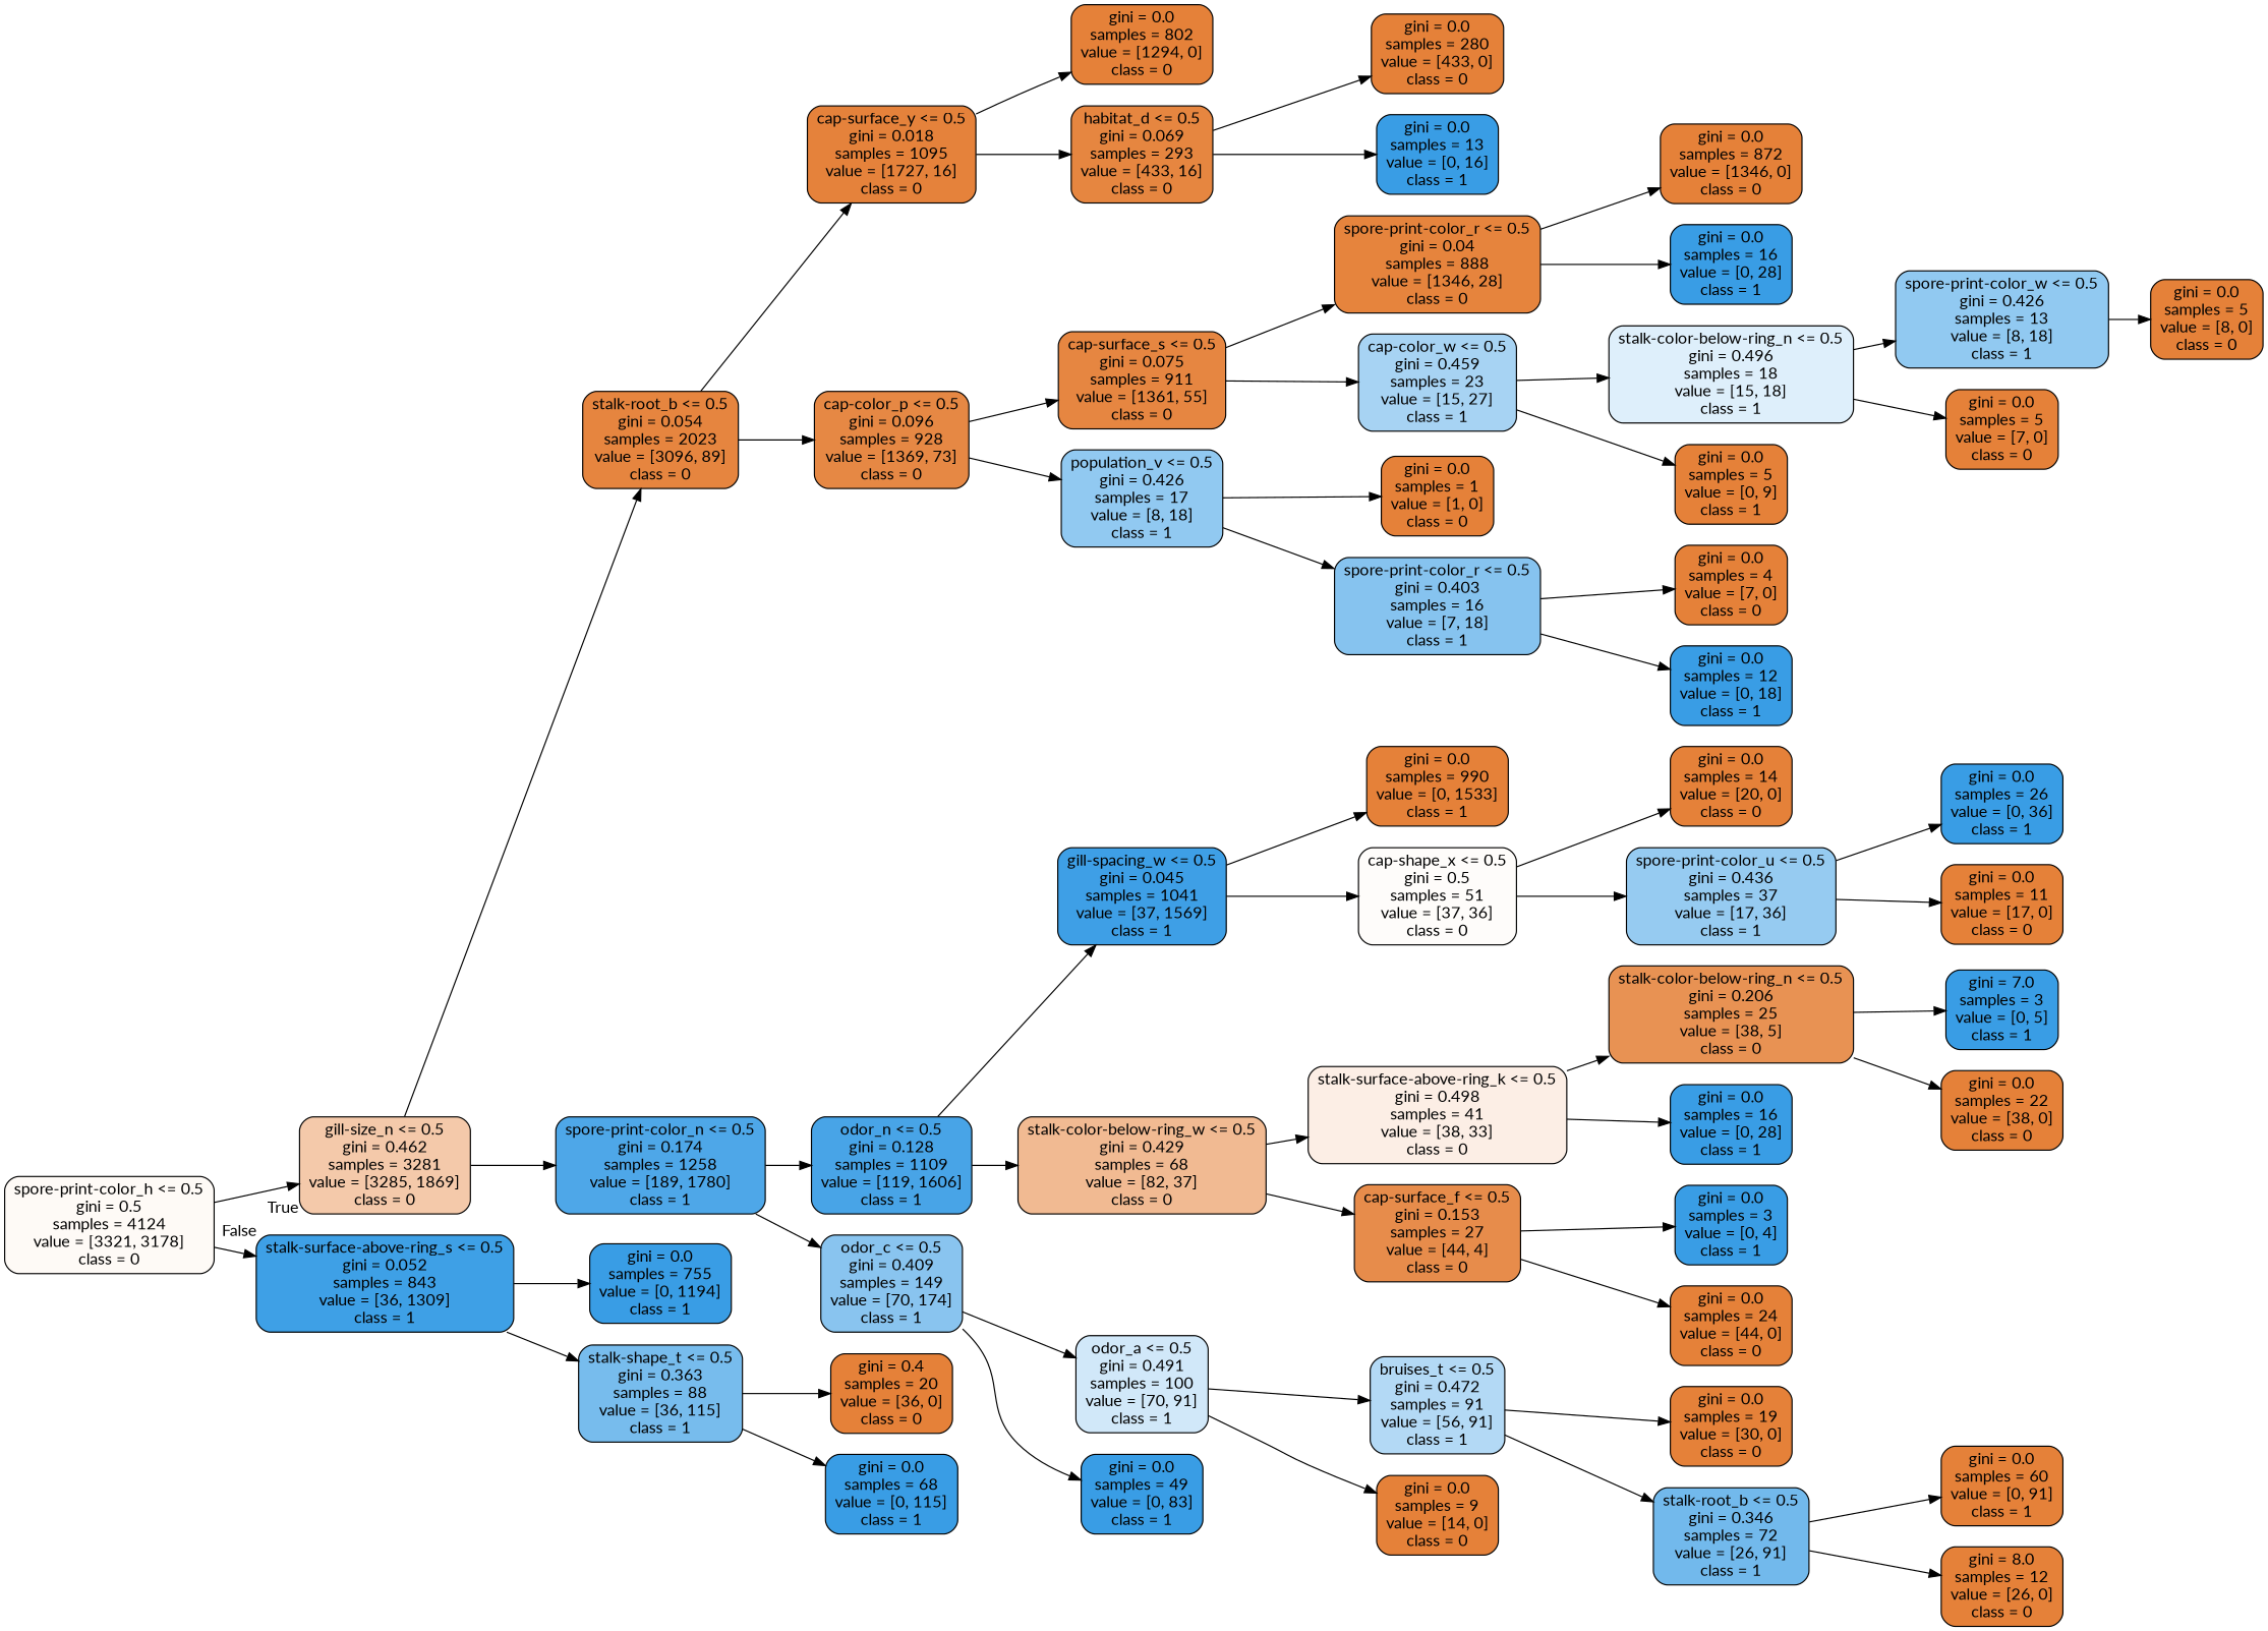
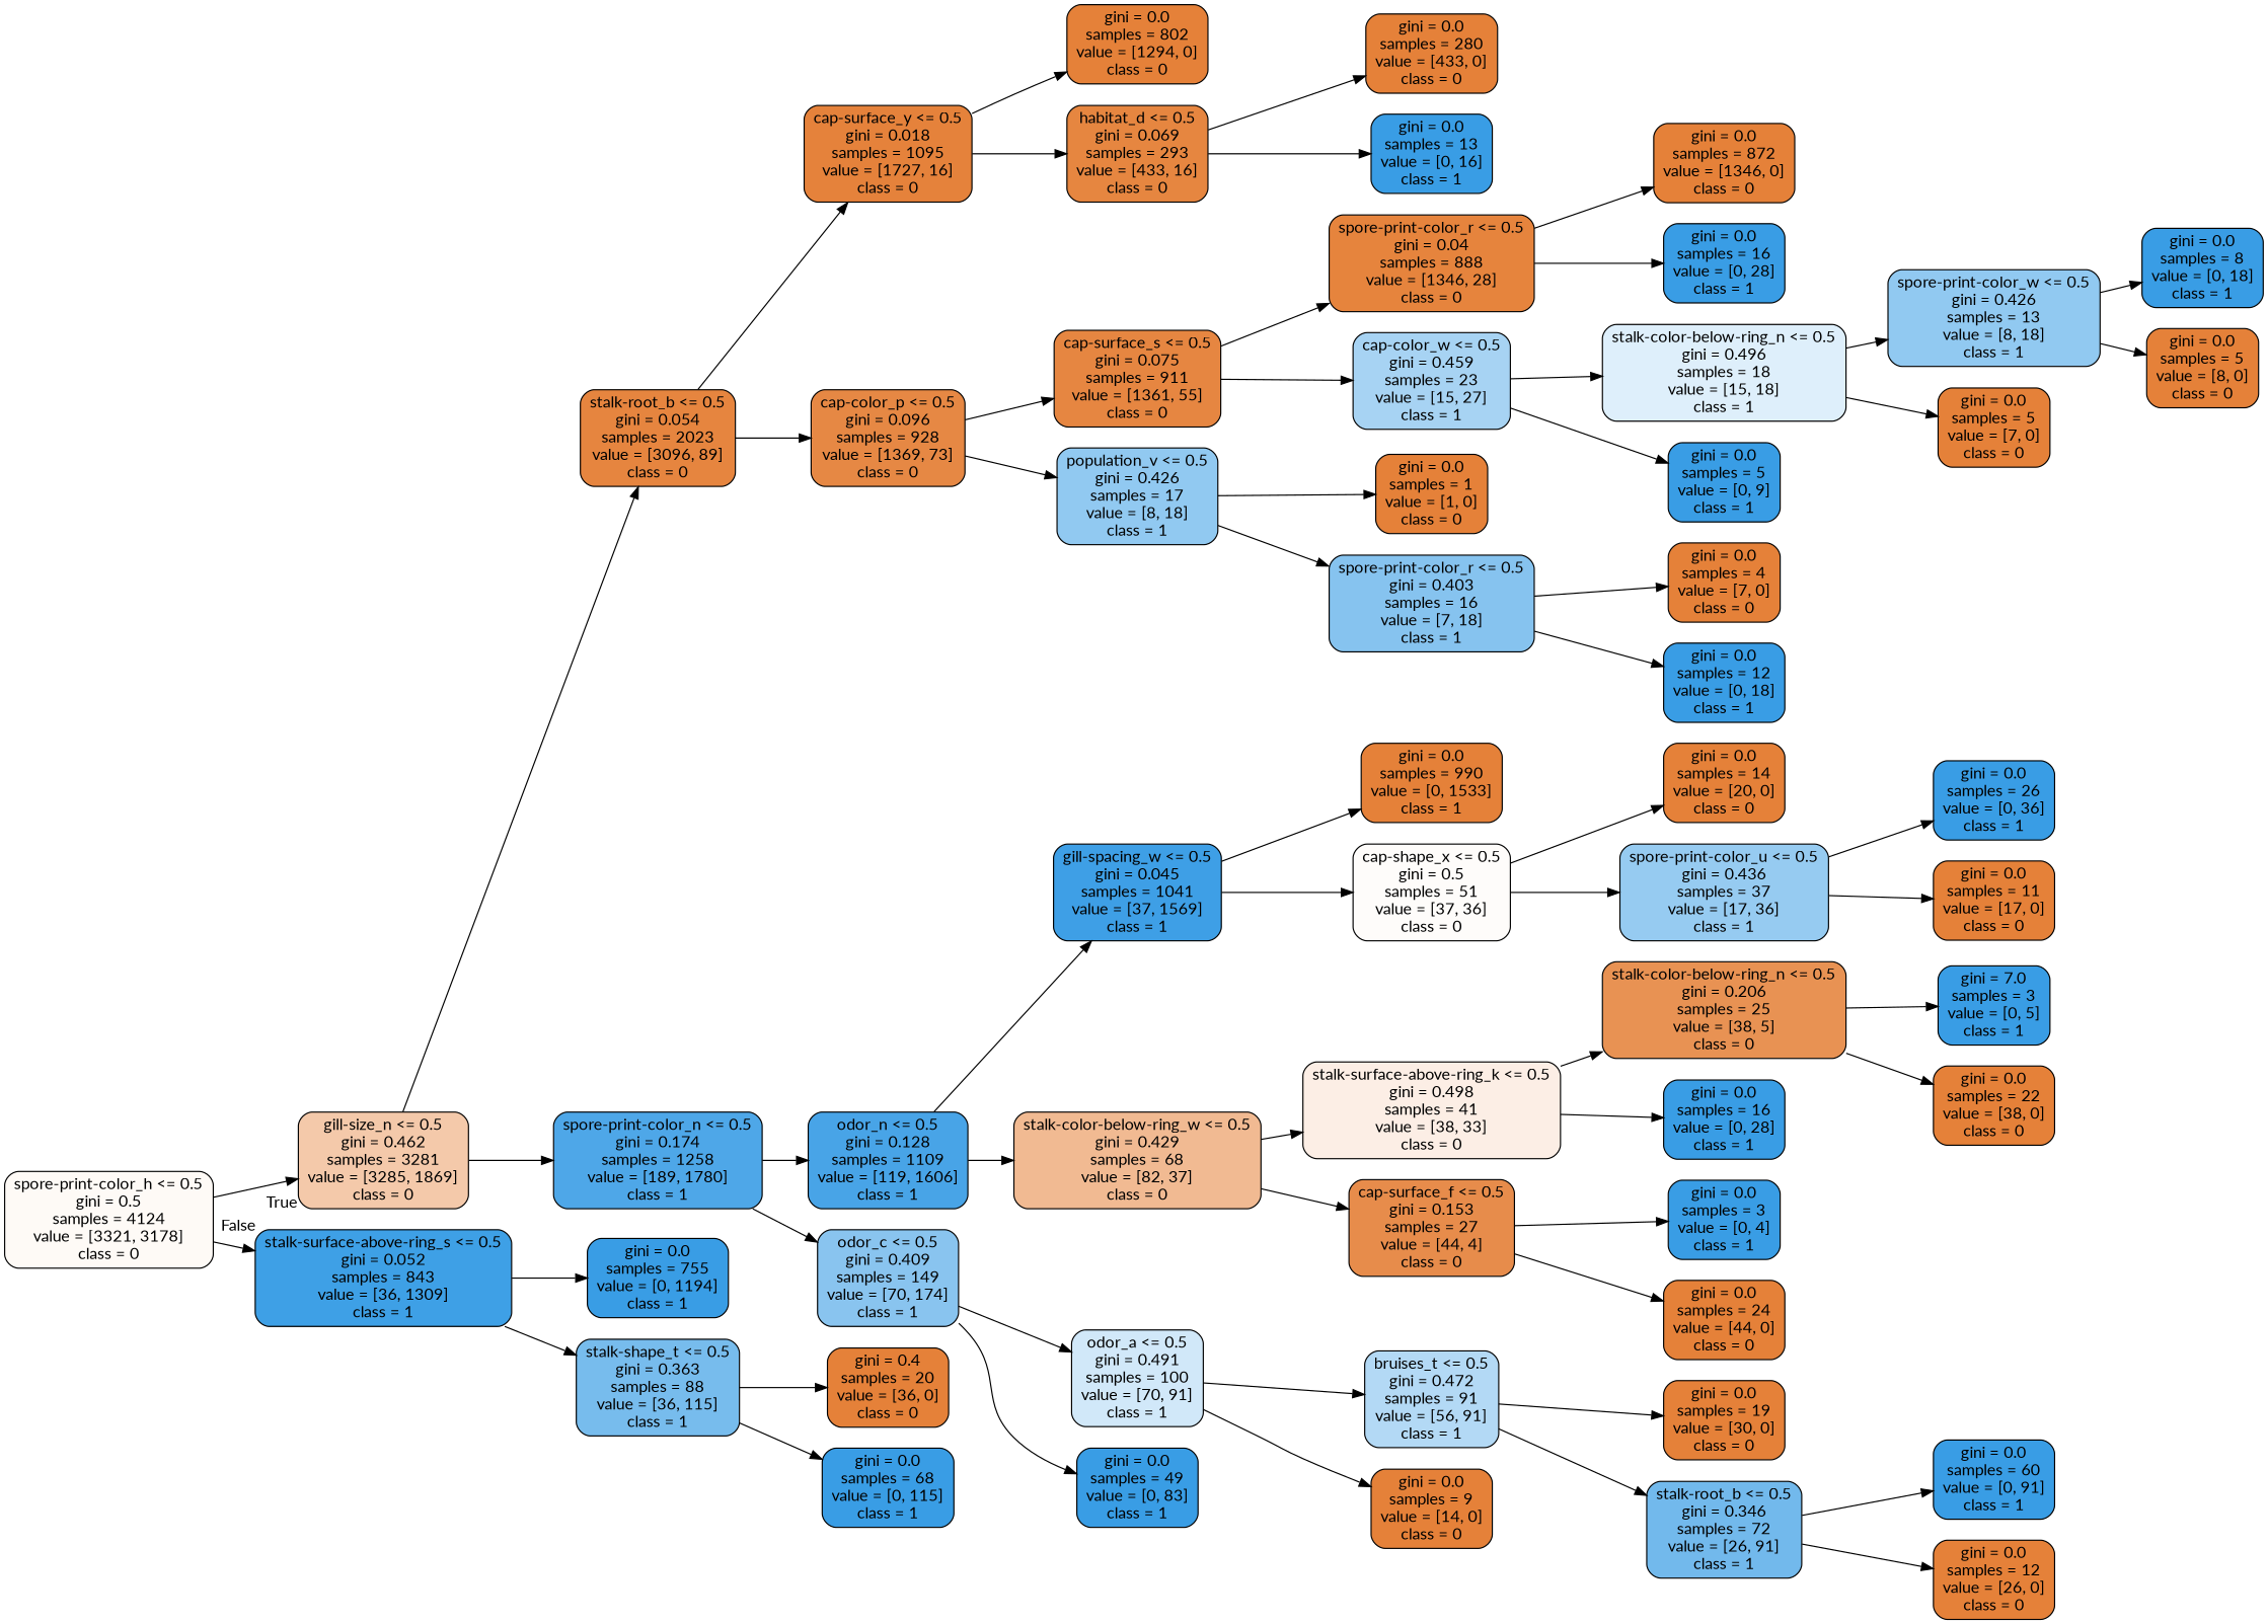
  digraph {
    fontname=Lato
    rankdir=LR
    node [color=black fillcolor="#e58139" fontname=Lato shape=box style="filled, rounded"]
    edge [fontname=Lato]
    n1 [fillcolor="#fefaf6" label="spore-print-color_h <= 0.5\ngini = 0.5\nsamples = 4124\nvalue = [3321, 3178]\nclass = 0"]
    n2 [fillcolor="#f4c9aa" label="gill-size_n <= 0.5\ngini = 0.462\nsamples = 3281\nvalue = [3285, 1869]\nclass = 0"]
    n3 [fillcolor="#3ea0e6" label="stalk-surface-above-ring_s <= 0.5\ngini = 0.052\nsamples = 843\nvalue = [36, 1309]\nclass = 1"]
    n4 [fillcolor="#e6853f" label="stalk-root_b <= 0.5\ngini = 0.054\nsamples = 2023\nvalue = [3096, 89]\nclass = 0"]
    n5 [fillcolor="#4ea7e8" label="spore-print-color_n <= 0.5\ngini = 0.174\nsamples = 1258\nvalue = [189, 1780]\nclass = 1"]
    n6 [fillcolor="#399de5" label="gini = 0.0\nsamples = 755\nvalue = [0, 1194]\nclass = 1"]
    n7 [fillcolor="#77bced" label="stalk-shape_t <= 0.5\ngini = 0.363\nsamples = 88\nvalue = [36, 115]\nclass = 1"]
    n8 [fillcolor="#e5823b" label="cap-surface_y <= 0.5\ngini = 0.018\nsamples = 1095\nvalue = [1727, 16]\nclass = 0"]
    n9 [fillcolor="#e68844" label="cap-color_p <= 0.5\ngini = 0.096\nsamples = 928\nvalue = [1369, 73]\nclass = 0"]
    n10 [fillcolor="#48a4e7" label="odor_n <= 0.5\ngini = 0.128\nsamples = 1109\nvalue = [119, 1606]\nclass = 1"]
    n11 [fillcolor="#89c4ef" label="odor_c <= 0.5\ngini = 0.409\nsamples = 149\nvalue = [70, 174]\nclass = 1"]
    n12 [label="gini = 0.0\nsamples = 802\nvalue = [1294, 0]\nclass = 0"]
    n13 [fillcolor="#e68640" label="habitat_d <= 0.5\ngini = 0.069\nsamples = 293\nvalue = [433, 16]\nclass = 0"]
    n14 [fillcolor="#e68641" label="cap-surface_s <= 0.5\ngini = 0.075\nsamples = 911\nvalue = [1361, 55]\nclass = 0"]
    n15 [fillcolor="#91c9f1" label="population_v <= 0.5\ngini = 0.426\nsamples = 17\nvalue = [8, 18]\nclass = 1"]
    n16 [label="gini = 0.0\nsamples = 280\nvalue = [433, 0]\nclass = 0"]
    n17 [fillcolor="#399de5" label="gini = 0.0\nsamples = 13\nvalue = [0, 16]\nclass = 1"]
    n18 [fillcolor="#e6843d" label="spore-print-color_r <= 0.5\ngini = 0.04\nsamples = 888\nvalue = [1346, 28]\nclass = 0"]
    n19 [fillcolor="#a7d3f3" label="cap-color_w <= 0.5\ngini = 0.459\nsamples = 23\nvalue = [15, 27]\nclass = 1"]
    n20 [label="gini = 0.0\nsamples = 1\nvalue = [1, 0]\nclass = 0"]
    n21 [fillcolor="#86c3ef" label="spore-print-color_r <= 0.5\ngini = 0.403\nsamples = 16\nvalue = [7, 18]\nclass = 1"]
    n22 [label="gini = 0.0\nsamples = 872\nvalue = [1346, 0]\nclass = 0"]
    n23 [fillcolor="#399de5" label="gini = 0.0\nsamples = 16\nvalue = [0, 28]\nclass = 1"]
    n24 [fillcolor="#deeffb" label="stalk-color-below-ring_n <= 0.5\ngini = 0.496\nsamples = 18\nvalue = [15, 18]\nclass = 1"]
-   n25 [label="gini = 0.0\nsamples = 5\nvalue = [0, 9]\nclass = 1"]
+   n25 [fillcolor="#399de5" label="gini = 0.0\nsamples = 5\nvalue = [0, 9]\nclass = 1"]
    n26 [fillcolor="#91c9f1" label="spore-print-color_w <= 0.5\ngini = 0.426\nsamples = 13\nvalue = [8, 18]\nclass = 1"]
    n27 [label="gini = 0.0\nsamples = 5\nvalue = [7, 0]\nclass = 0"]
+   n28 [fillcolor="#399de5" label="gini = 0.0\nsamples = 8\nvalue = [0, 18]\nclass = 1"]
    n29 [label="gini = 0.0\nsamples = 5\nvalue = [8, 0]\nclass = 0"]
    n30 [label="gini = 0.0\nsamples = 4\nvalue = [7, 0]\nclass = 0"]
    n31 [fillcolor="#399de5" label="gini = 0.0\nsamples = 12\nvalue = [0, 18]\nclass = 1"]
    n32 [fillcolor="#3e9fe6" label="gill-spacing_w <= 0.5\ngini = 0.045\nsamples = 1041\nvalue = [37, 1569]\nclass = 1"]
    n33 [fillcolor="#f1ba92" label="stalk-color-below-ring_w <= 0.5\ngini = 0.429\nsamples = 68\nvalue = [82, 37]\nclass = 0"]
    n34 [fillcolor="#d1e8f9" label="odor_a <= 0.5\ngini = 0.491\nsamples = 100\nvalue = [70, 91]\nclass = 1"]
    n35 [fillcolor="#399de5" label="gini = 0.0\nsamples = 49\nvalue = [0, 83]\nclass = 1"]
    n36 [label="gini = 0.0\nsamples = 990\nvalue = [0, 1533]\nclass = 1"]
    n37 [fillcolor="#fefcfa" label="cap-shape_x <= 0.5\ngini = 0.5\nsamples = 51\nvalue = [37, 36]\nclass = 0"]
    n38 [fillcolor="#fceee5" label="stalk-surface-above-ring_k <= 0.5\ngini = 0.498\nsamples = 41\nvalue = [38, 33]\nclass = 0"]
    n39 [fillcolor="#e78c4b" label="cap-surface_f <= 0.5\ngini = 0.153\nsamples = 27\nvalue = [44, 4]\nclass = 0"]
    n40 [label="gini = 0.0\nsamples = 14\nvalue = [20, 0]\nclass = 0"]
    n41 [fillcolor="#96cbf1" label="spore-print-color_u <= 0.5\ngini = 0.436\nsamples = 37\nvalue = [17, 36]\nclass = 1"]
    n42 [fillcolor="#399de5" label="gini = 0.0\nsamples = 26\nvalue = [0, 36]\nclass = 1"]
    n43 [label="gini = 0.0\nsamples = 11\nvalue = [17, 0]\nclass = 0"]
    n44 [fillcolor="#e89253" label="stalk-color-below-ring_n <= 0.5\ngini = 0.206\nsamples = 25\nvalue = [38, 5]\nclass = 0"]
    n45 [fillcolor="#399de5" label="gini = 0.0\nsamples = 16\nvalue = [0, 28]\nclass = 1"]
    n46 [fillcolor="#399de5" label="gini = 0.0\nsamples = 3\nvalue = [0, 4]\nclass = 1"]
    n47 [label="gini = 0.0\nsamples = 24\nvalue = [44, 0]\nclass = 0"]
    n48 [fillcolor="#399de5" label="gini = 7.0\nsamples = 3\nvalue = [0, 5]\nclass = 1"]
    n49 [label="gini = 0.0\nsamples = 22\nvalue = [38, 0]\nclass = 0"]
    n50 [fillcolor="#b3d9f5" label="bruises_t <= 0.5\ngini = 0.472\nsamples = 91\nvalue = [56, 91]\nclass = 1"]
    n51 [label="gini = 0.0\nsamples = 9\nvalue = [14, 0]\nclass = 0"]
    n52 [label="gini = 0.0\nsamples = 19\nvalue = [30, 0]\nclass = 0"]
    n53 [fillcolor="#72b9ec" label="stalk-root_b <= 0.5\ngini = 0.346\nsamples = 72\nvalue = [26, 91]\nclass = 1"]
-   n54 [label="gini = 0.0\nsamples = 60\nvalue = [0, 91]\nclass = 1"]
-   n55 [label="gini = 8.0\nsamples = 12\nvalue = [26, 0]\nclass = 0"]
+   n54 [fillcolor="#399de5" label="gini = 0.0\nsamples = 60\nvalue = [0, 91]\nclass = 1"]
+   n55 [label="gini = 0.0\nsamples = 12\nvalue = [26, 0]\nclass = 0"]
    n56 [label="gini = 0.4\nsamples = 20\nvalue = [36, 0]\nclass = 0"]
    n57 [fillcolor="#399de5" label="gini = 0.0\nsamples = 68\nvalue = [0, 115]\nclass = 1"]
    n1 -> n2 [headlabel=True labelangle=45 labeldistance=2.5]
    n1 -> n3 [headlabel=False labelangle=-45 labeldistance=2.5]
    n2 -> n4
    n2 -> n5
    n3 -> n6
    n3 -> n7
    n4 -> n8
    n4 -> n9
    n5 -> n10
    n5 -> n11
    n7 -> n56
    n7 -> n57
    n8 -> n12
    n8 -> n13
    n9 -> n14
    n9 -> n15
    n10 -> n32
    n10 -> n33
    n11 -> n34
    n11 -> n35
    n13 -> n16
    n13 -> n17
    n14 -> n18
    n14 -> n19
    n15 -> n20
    n15 -> n21
    n18 -> n22
    n18 -> n23
    n19 -> n24
    n19 -> n25
    n21 -> n30
    n21 -> n31
    n24 -> n26
    n24 -> n27
+   n26 -> n28
    n26 -> n29
    n32 -> n36
    n32 -> n37
    n33 -> n38
    n33 -> n39
    n34 -> n50
    n34 -> n51
    n37 -> n40
    n37 -> n41
    n38 -> n44
    n38 -> n45
    n39 -> n46
    n39 -> n47
    n41 -> n42
    n41 -> n43
    n44 -> n48
    n44 -> n49
    n50 -> n52
    n50 -> n53
    n53 -> n54
    n53 -> n55
  }
